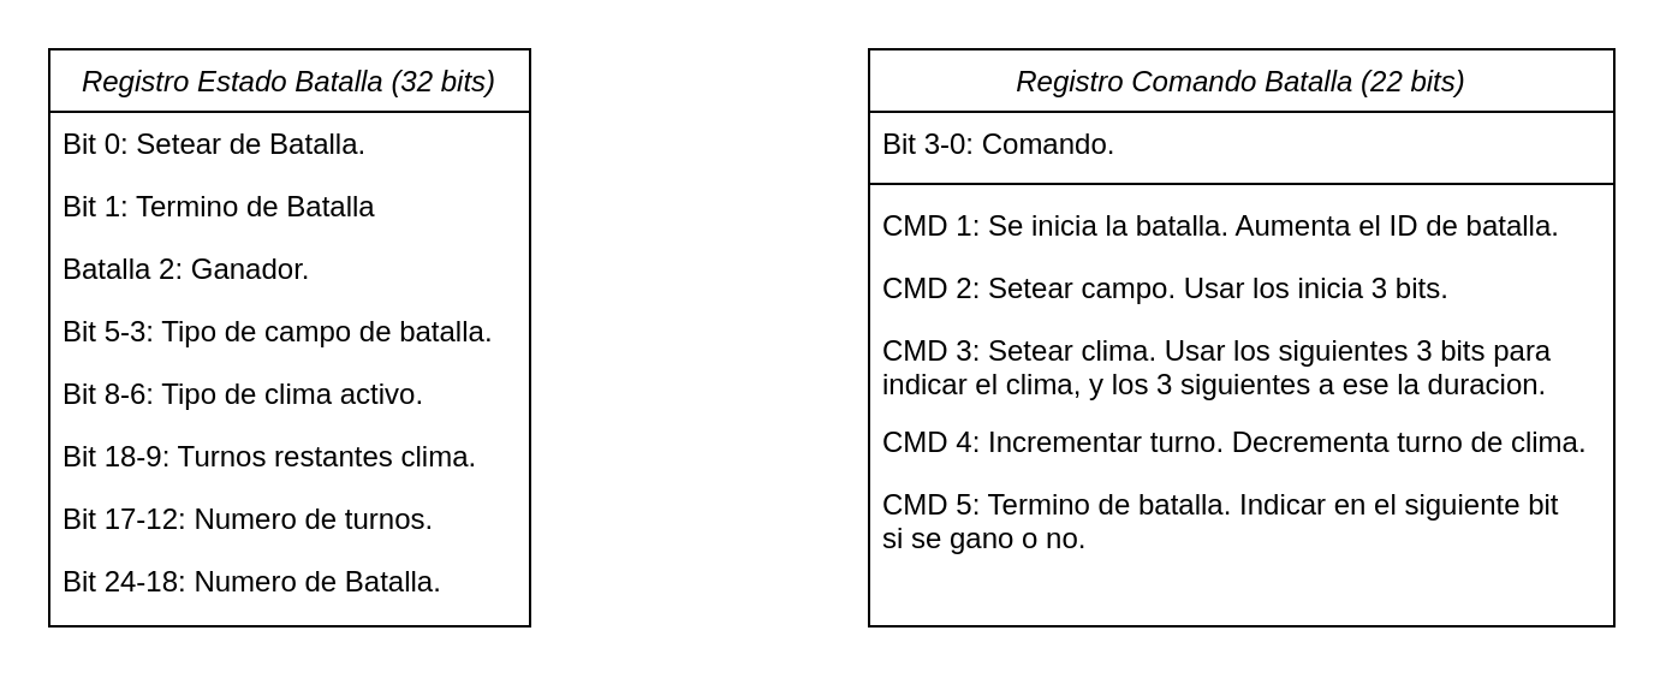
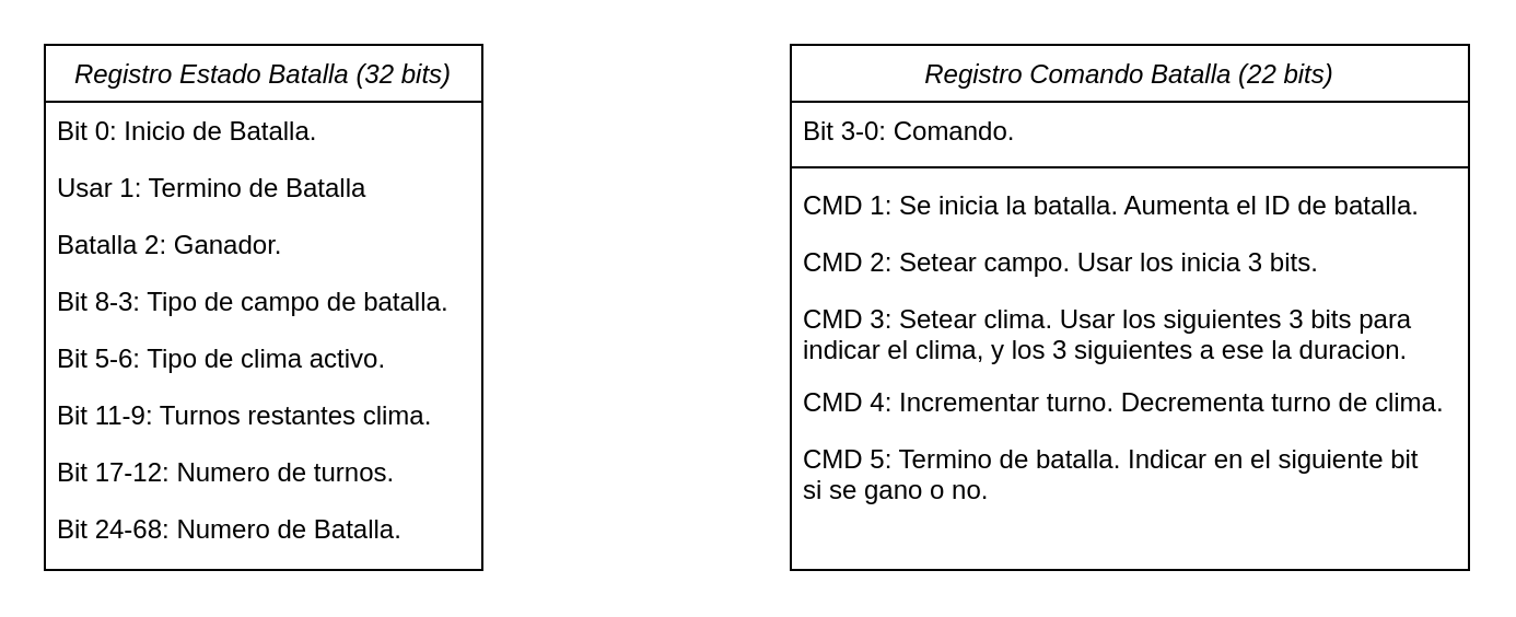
  <mxCell id="0" />
  <mxCell id="1" parent="0" />
  <mxCell id="2" value="Registro Estado Batalla (32 bits)" style="swimlane;fontStyle=2;align=center;verticalAlign=top;childLayout=stackLayout;horizontal=1;startSize=26;horizontalStack=0;resizeParent=1;resizeLast=0;collapsible=1;marginBottom=0;rounded=0;shadow=0;strokeWidth=1;" parent="1" vertex="1"><mxGeometry x="20" y="20" width="200" height="240" as="geometry"><mxRectangle x="230" y="140" width="160" height="26" as="alternateBounds" /></mxGeometry></mxCell>
- <mxCell id="3" value="Bit 0: Setear de Batalla." style="text;align=left;verticalAlign=top;spacingLeft=4;spacingRight=4;overflow=hidden;rotatable=0;points=[[0,0.5],[1,0.5]];portConstraint=eastwest;" parent="2" vertex="1"><mxGeometry y="26" width="200" height="26" as="geometry" /></mxCell>
- <mxCell id="4" value="Bit 1: Termino de Batalla" style="text;align=left;verticalAlign=top;spacingLeft=4;spacingRight=4;overflow=hidden;rotatable=0;points=[[0,0.5],[1,0.5]];portConstraint=eastwest;rounded=0;shadow=0;html=0;" parent="2" vertex="1"><mxGeometry y="52" width="200" height="26" as="geometry" /></mxCell>
+ <mxCell id="3" value="Bit 0: Inicio de Batalla." style="text;align=left;verticalAlign=top;spacingLeft=4;spacingRight=4;overflow=hidden;rotatable=0;points=[[0,0.5],[1,0.5]];portConstraint=eastwest;" parent="2" vertex="1"><mxGeometry y="26" width="200" height="26" as="geometry" /></mxCell>
+ <mxCell id="4" value="Usar 1: Termino de Batalla" style="text;align=left;verticalAlign=top;spacingLeft=4;spacingRight=4;overflow=hidden;rotatable=0;points=[[0,0.5],[1,0.5]];portConstraint=eastwest;rounded=0;shadow=0;html=0;" parent="2" vertex="1"><mxGeometry y="52" width="200" height="26" as="geometry" /></mxCell>
  <mxCell id="5" value="Batalla 2: Ganador." style="text;align=left;verticalAlign=top;spacingLeft=4;spacingRight=4;overflow=hidden;rotatable=0;points=[[0,0.5],[1,0.5]];portConstraint=eastwest;rounded=0;shadow=0;html=0;" vertex="1" parent="2"><mxGeometry y="78" width="200" height="26" as="geometry" /></mxCell>
- <mxCell id="6" value="Bit 5-3: Tipo de campo de batalla." style="text;align=left;verticalAlign=top;spacingLeft=4;spacingRight=4;overflow=hidden;rotatable=0;points=[[0,0.5],[1,0.5]];portConstraint=eastwest;rounded=0;shadow=0;html=0;" parent="2" vertex="1"><mxGeometry y="104" width="200" height="26" as="geometry" /></mxCell>
- <mxCell id="7" value="Bit 8-6: Tipo de clima activo." style="text;align=left;verticalAlign=top;spacingLeft=4;spacingRight=4;overflow=hidden;rotatable=0;points=[[0,0.5],[1,0.5]];portConstraint=eastwest;rounded=0;shadow=0;html=0;" vertex="1" parent="2"><mxGeometry y="130" width="200" height="26" as="geometry" /></mxCell>
- <mxCell id="8" value="Bit 18-9: Turnos restantes clima." style="text;align=left;verticalAlign=top;spacingLeft=4;spacingRight=4;overflow=hidden;rotatable=0;points=[[0,0.5],[1,0.5]];portConstraint=eastwest;rounded=0;shadow=0;html=0;" vertex="1" parent="2"><mxGeometry y="156" width="200" height="26" as="geometry" /></mxCell>
+ <mxCell id="6" value="Bit 8-3: Tipo de campo de batalla." style="text;align=left;verticalAlign=top;spacingLeft=4;spacingRight=4;overflow=hidden;rotatable=0;points=[[0,0.5],[1,0.5]];portConstraint=eastwest;rounded=0;shadow=0;html=0;" parent="2" vertex="1"><mxGeometry y="104" width="200" height="26" as="geometry" /></mxCell>
+ <mxCell id="7" value="Bit 5-6: Tipo de clima activo." style="text;align=left;verticalAlign=top;spacingLeft=4;spacingRight=4;overflow=hidden;rotatable=0;points=[[0,0.5],[1,0.5]];portConstraint=eastwest;rounded=0;shadow=0;html=0;" vertex="1" parent="2"><mxGeometry y="130" width="200" height="26" as="geometry" /></mxCell>
+ <mxCell id="8" value="Bit 11-9: Turnos restantes clima." style="text;align=left;verticalAlign=top;spacingLeft=4;spacingRight=4;overflow=hidden;rotatable=0;points=[[0,0.5],[1,0.5]];portConstraint=eastwest;rounded=0;shadow=0;html=0;" vertex="1" parent="2"><mxGeometry y="156" width="200" height="26" as="geometry" /></mxCell>
  <mxCell id="9" value="Bit 17-12: Numero de turnos." style="text;align=left;verticalAlign=top;spacingLeft=4;spacingRight=4;overflow=hidden;rotatable=0;points=[[0,0.5],[1,0.5]];portConstraint=eastwest;rounded=0;shadow=0;html=0;" vertex="1" parent="2"><mxGeometry y="182" width="200" height="26" as="geometry" /></mxCell>
- <mxCell id="10" value="Bit 24-18: Numero de Batalla." style="text;align=left;verticalAlign=top;spacingLeft=4;spacingRight=4;overflow=hidden;rotatable=0;points=[[0,0.5],[1,0.5]];portConstraint=eastwest;rounded=0;shadow=0;html=0;" vertex="1" parent="2"><mxGeometry y="208" width="200" height="26" as="geometry" /></mxCell>
+ <mxCell id="10" value="Bit 24-68: Numero de Batalla." style="text;align=left;verticalAlign=top;spacingLeft=4;spacingRight=4;overflow=hidden;rotatable=0;points=[[0,0.5],[1,0.5]];portConstraint=eastwest;rounded=0;shadow=0;html=0;" vertex="1" parent="2"><mxGeometry y="208" width="200" height="26" as="geometry" /></mxCell>
  <mxCell id="11" value="Registro Comando Batalla (22 bits)" style="swimlane;fontStyle=2;align=center;verticalAlign=top;childLayout=stackLayout;horizontal=1;startSize=26;horizontalStack=0;resizeParent=1;resizeLast=0;collapsible=1;marginBottom=0;rounded=0;shadow=0;strokeWidth=1;" vertex="1" parent="1"><mxGeometry x="361" y="20" width="310" height="240" as="geometry"><mxRectangle x="230" y="140" width="160" height="26" as="alternateBounds" /></mxGeometry></mxCell>
  <mxCell id="12" value="Bit 3-0: Comando." style="text;align=left;verticalAlign=top;spacingLeft=4;spacingRight=4;overflow=hidden;rotatable=0;points=[[0,0.5],[1,0.5]];portConstraint=eastwest;" vertex="1" parent="11"><mxGeometry y="26" width="310" height="26" as="geometry" /></mxCell>
  <mxCell id="13" value="" style="line;html=1;strokeWidth=1;align=left;verticalAlign=middle;spacingTop=-1;spacingLeft=3;spacingRight=3;rotatable=0;labelPosition=right;points=[];portConstraint=eastwest;" vertex="1" parent="11"><mxGeometry y="52" width="310" height="8" as="geometry" /></mxCell>
  <mxCell id="14" value="CMD 1: Se inicia la batalla. Aumenta el ID de batalla." style="text;align=left;verticalAlign=top;spacingLeft=4;spacingRight=4;overflow=hidden;rotatable=0;points=[[0,0.5],[1,0.5]];portConstraint=eastwest;" vertex="1" parent="11"><mxGeometry y="60" width="310" height="26" as="geometry" /></mxCell>
  <mxCell id="15" value="CMD 2: Setear campo. Usar los inicia 3 bits." style="text;align=left;verticalAlign=top;spacingLeft=4;spacingRight=4;overflow=hidden;rotatable=0;points=[[0,0.5],[1,0.5]];portConstraint=eastwest;" vertex="1" parent="11"><mxGeometry y="86" width="310" height="26" as="geometry" /></mxCell>
  <mxCell id="16" value="CMD 3: Setear clima. Usar los siguientes 3 bits para &#10;indicar el clima, y los 3 siguientes a ese la duracion." style="text;align=left;verticalAlign=top;spacingLeft=4;spacingRight=4;overflow=hidden;rotatable=0;points=[[0,0.5],[1,0.5]];portConstraint=eastwest;" vertex="1" parent="11"><mxGeometry y="112" width="310" height="38" as="geometry" /></mxCell>
  <mxCell id="17" value="CMD 4: Incrementar turno. Decrementa turno de clima." style="text;align=left;verticalAlign=top;spacingLeft=4;spacingRight=4;overflow=hidden;rotatable=0;points=[[0,0.5],[1,0.5]];portConstraint=eastwest;" vertex="1" parent="11"><mxGeometry y="150" width="310" height="26" as="geometry" /></mxCell>
  <mxCell id="18" value="CMD 5: Termino de batalla. Indicar en el siguiente bit &#10;si se gano o no." style="text;align=left;verticalAlign=top;spacingLeft=4;spacingRight=4;overflow=hidden;rotatable=0;points=[[0,0.5],[1,0.5]];portConstraint=eastwest;" vertex="1" parent="11"><mxGeometry y="176" width="310" height="34" as="geometry" /></mxCell>
